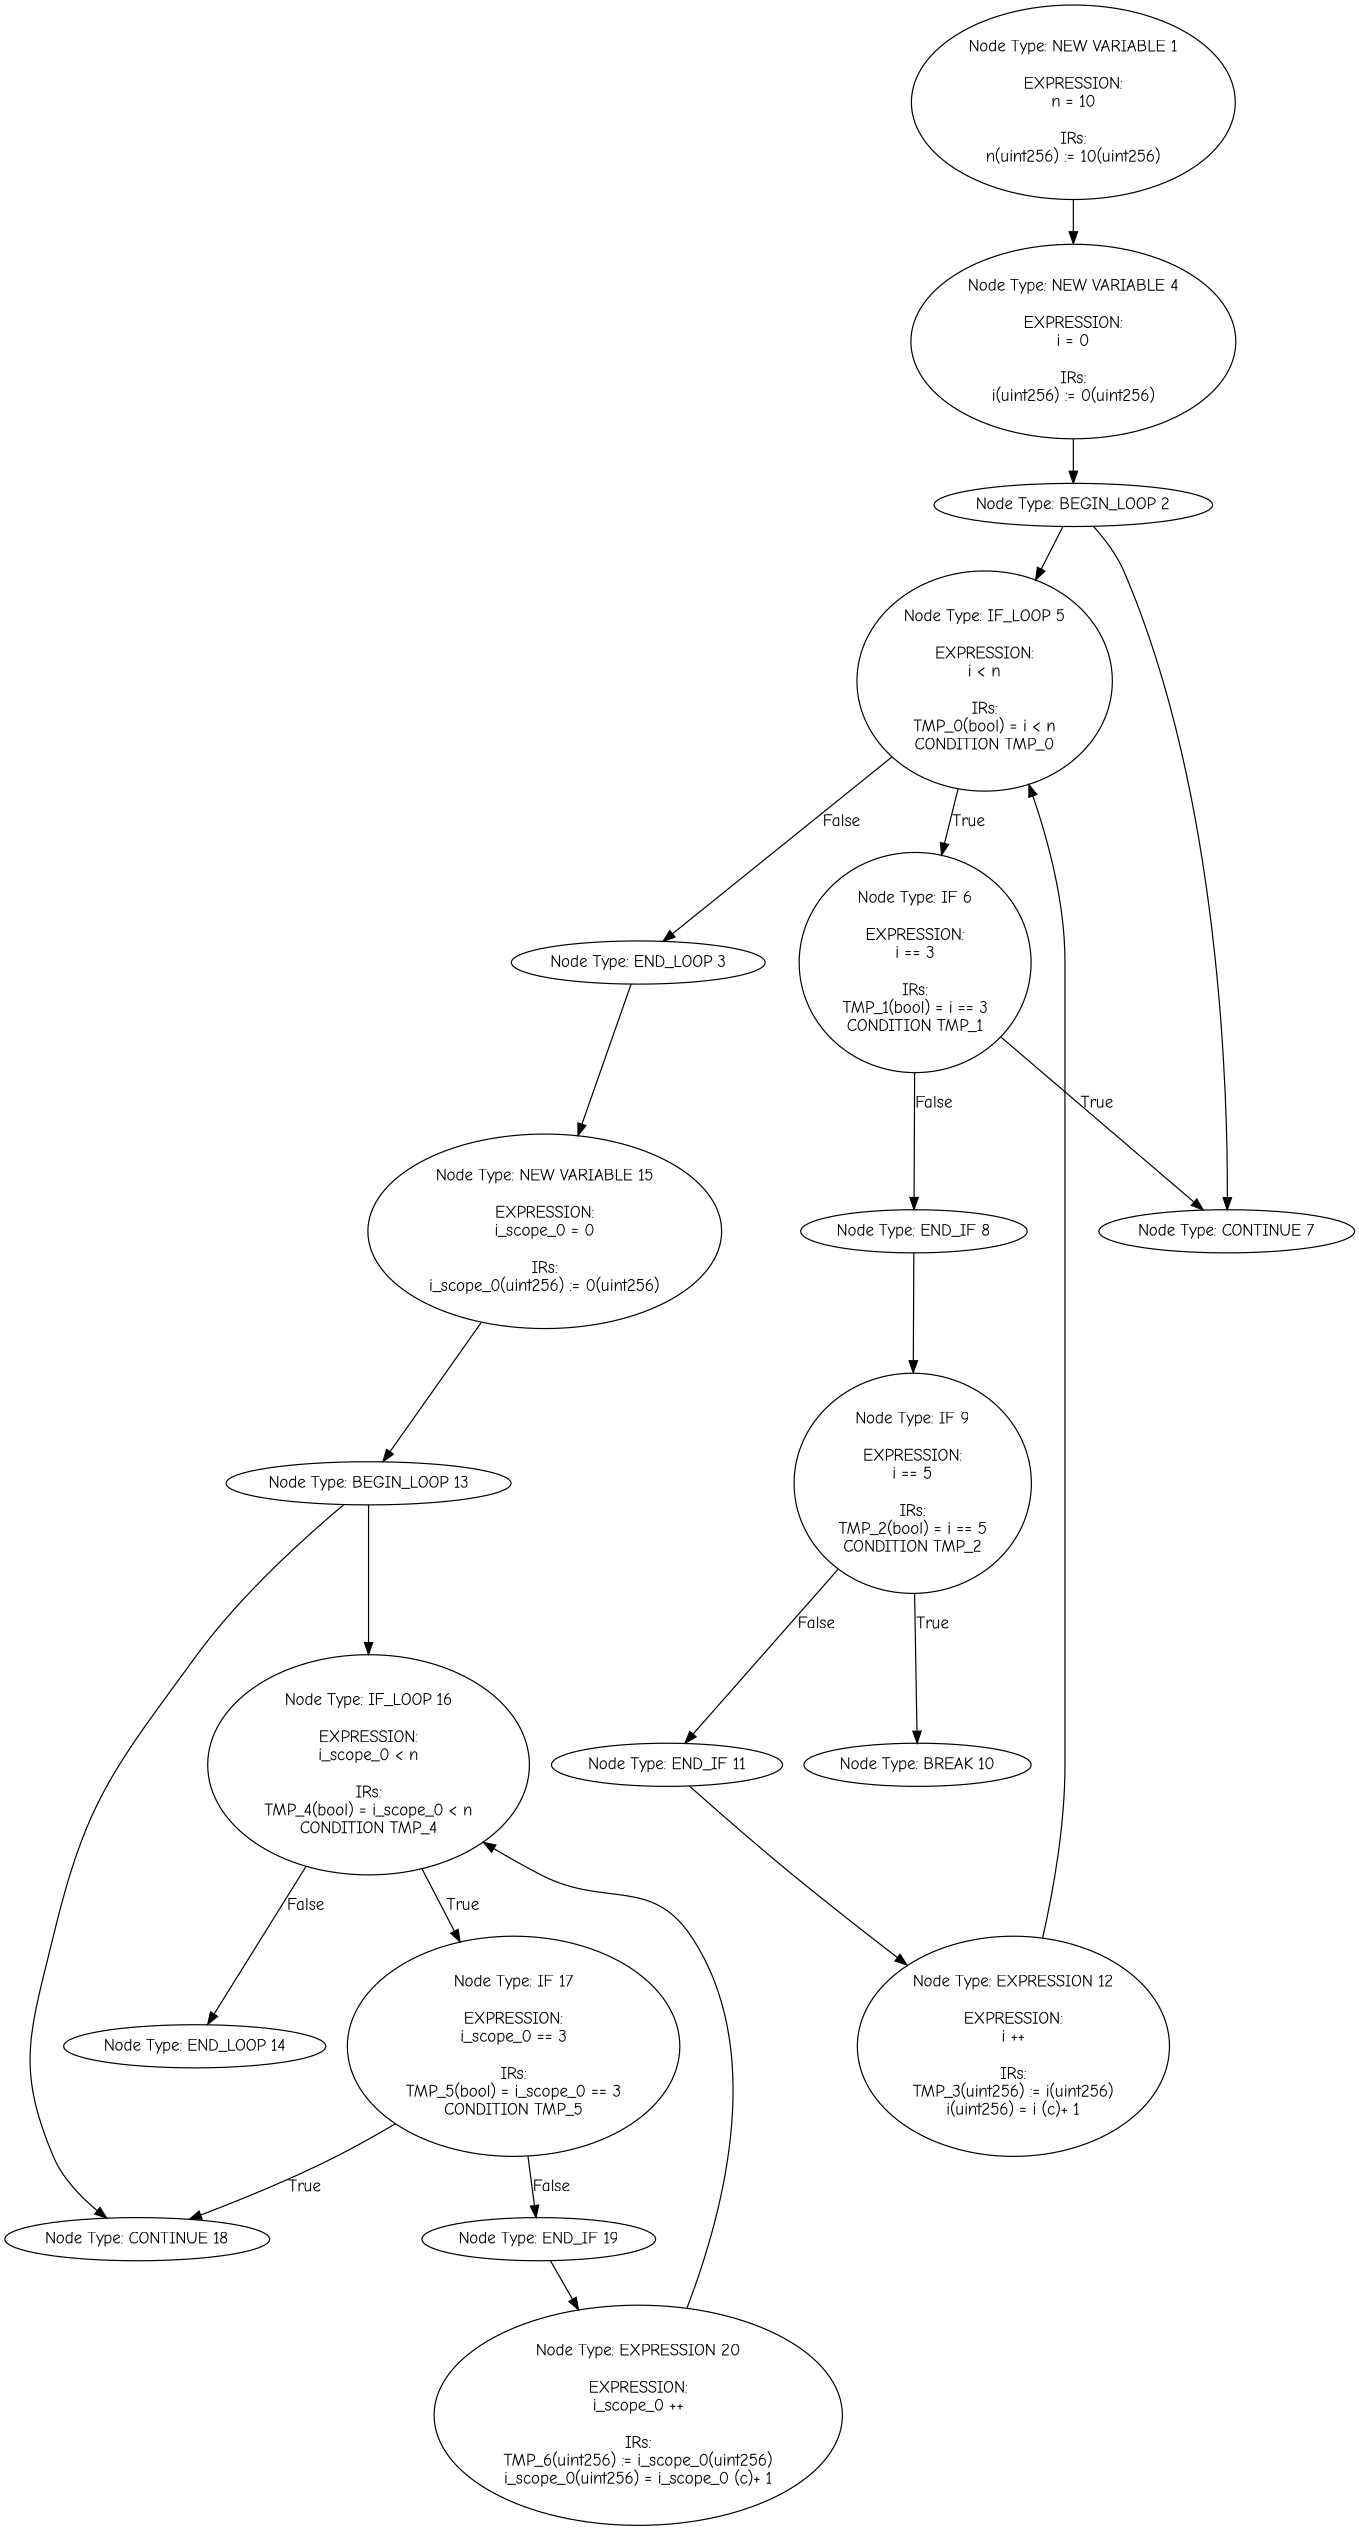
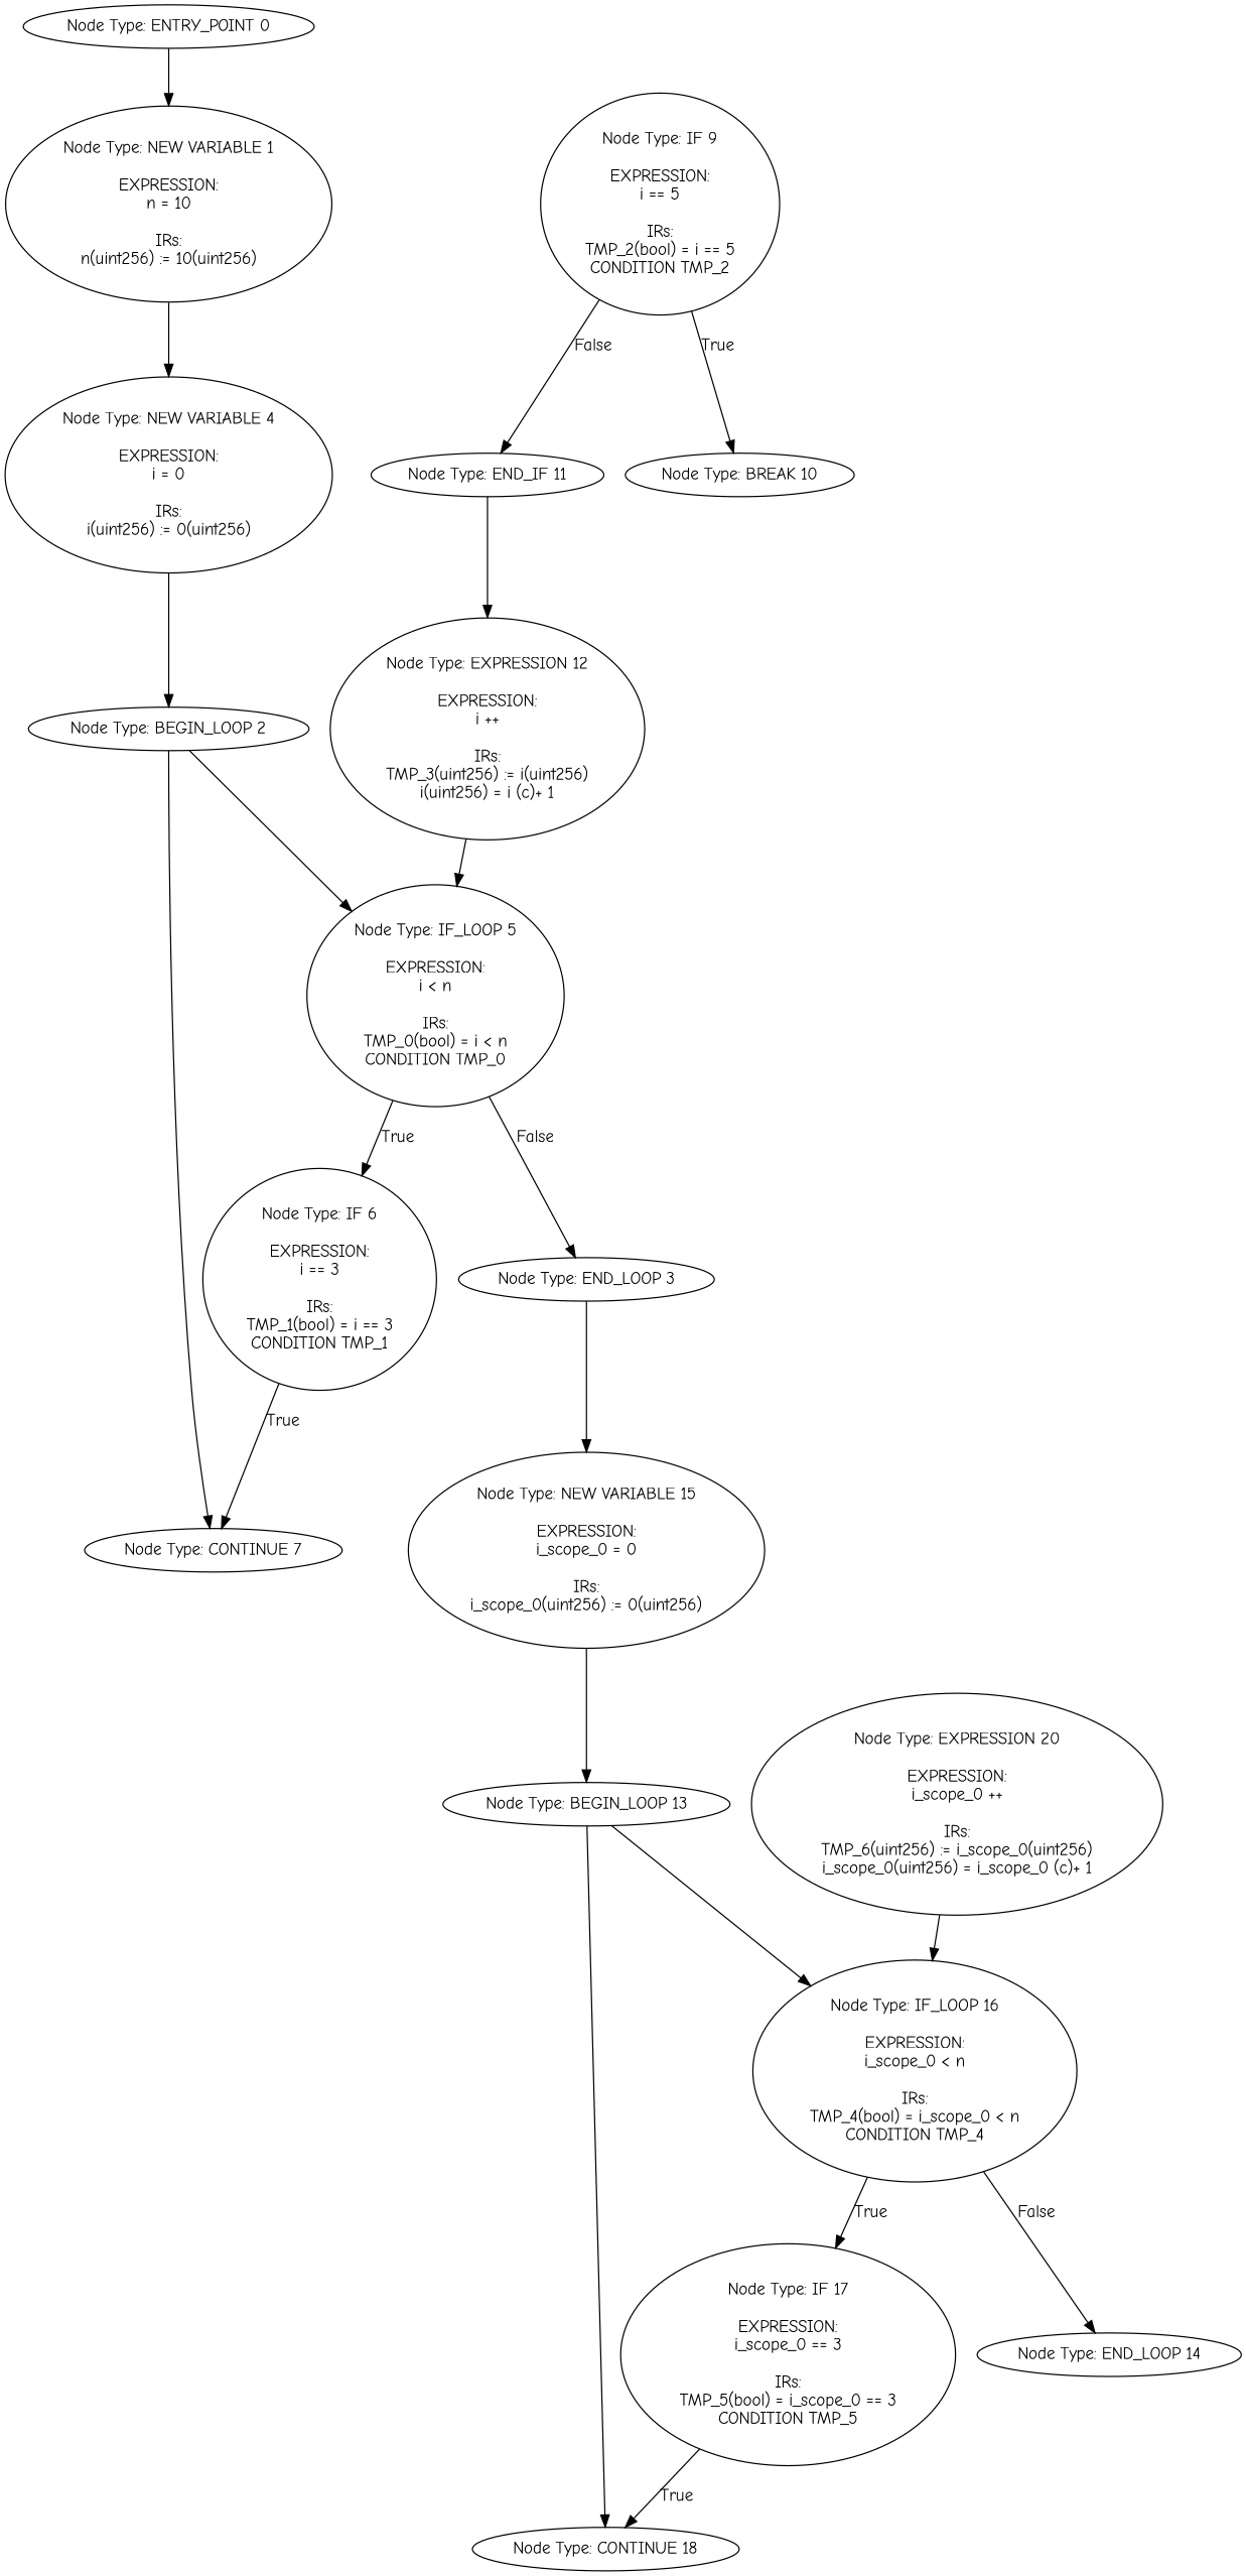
  digraph {
    fontname="Comic Neue"
    node [fontname="Comic Neue"]
    edge [fontname="Comic Neue"]
+   n1 [label="Node Type: ENTRY_POINT 0\n"]
    n2 [label="Node Type: NEW VARIABLE 1\n\nEXPRESSION:\nn = 10\n\nIRs:\nn(uint256) := 10(uint256)"]
    n3 [label="Node Type: NEW VARIABLE 4\n\nEXPRESSION:\ni = 0\n\nIRs:\ni(uint256) := 0(uint256)"]
    n4 [label="Node Type: BEGIN_LOOP 2\n"]
    n5 [label="Node Type: IF_LOOP 5\n\nEXPRESSION:\ni < n\n\nIRs:\nTMP_0(bool) = i < n\nCONDITION TMP_0"]
    n6 [label="Node Type: CONTINUE 7\n"]
    n7 [label="Node Type: END_LOOP 3\n"]
    n8 [label="Node Type: IF 6\n\nEXPRESSION:\ni == 3\n\nIRs:\nTMP_1(bool) = i == 3\nCONDITION TMP_1"]
    n9 [label="Node Type: NEW VARIABLE 15\n\nEXPRESSION:\ni_scope_0 = 0\n\nIRs:\ni_scope_0(uint256) := 0(uint256)"]
-   n10 [label="Node Type: END_IF 8\n"]
    n11 [label="Node Type: BEGIN_LOOP 13\n"]
    n12 [label="Node Type: IF_LOOP 16\n\nEXPRESSION:\ni_scope_0 < n\n\nIRs:\nTMP_4(bool) = i_scope_0 < n\nCONDITION TMP_4"]
    n13 [label="Node Type: CONTINUE 18\n"]
    n14 [label="Node Type: IF 9\n\nEXPRESSION:\ni == 5\n\nIRs:\nTMP_2(bool) = i == 5\nCONDITION TMP_2"]
    n15 [label="Node Type: BREAK 10\n"]
    n16 [label="Node Type: END_IF 11\n"]
    n17 [label="Node Type: EXPRESSION 12\n\nEXPRESSION:\ni ++\n\nIRs:\nTMP_3(uint256) := i(uint256)\ni(uint256) = i (c)+ 1"]
    n18 [label="Node Type: END_LOOP 14\n"]
    n19 [label="Node Type: IF 17\n\nEXPRESSION:\ni_scope_0 == 3\n\nIRs:\nTMP_5(bool) = i_scope_0 == 3\nCONDITION TMP_5"]
-   n20 [label="Node Type: END_IF 19\n"]
    n21 [label="Node Type: EXPRESSION 20\n\nEXPRESSION:\ni_scope_0 ++\n\nIRs:\nTMP_6(uint256) := i_scope_0(uint256)\ni_scope_0(uint256) = i_scope_0 (c)+ 1"]
+   n1 -> n2
    n2 -> n3
    n3 -> n4
    n4 -> n5
    n4 -> n6
    n5 -> n7 [label=False]
    n5 -> n8 [label=True]
    n7 -> n9
    n8 -> n6 [label=True]
-   n8 -> n10 [label=False]
    n9 -> n11
-   n10 -> n14
    n11 -> n12
    n11 -> n13
    n12 -> n18 [label=False]
    n12 -> n19 [label=True]
    n14 -> n15 [label=True]
    n14 -> n16 [label=False]
    n16 -> n17
    n17 -> n5
    n19 -> n13 [label=True]
-   n19 -> n20 [label=False]
-   n20 -> n21
    n21 -> n12
  }
